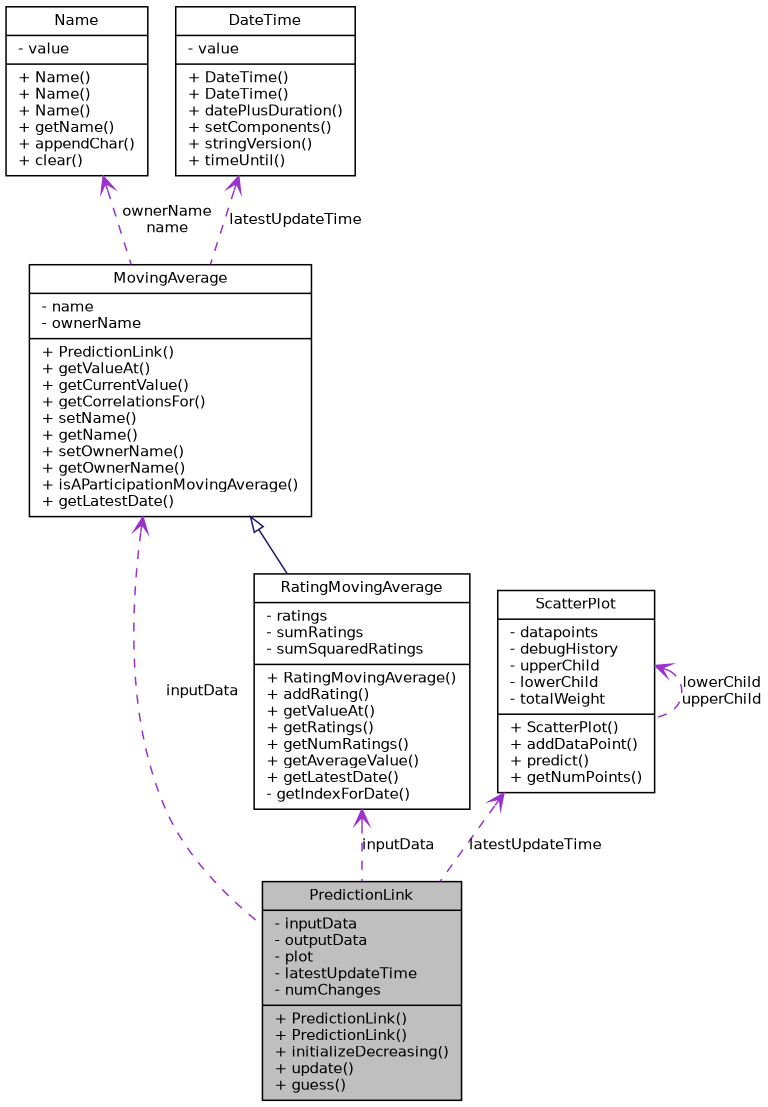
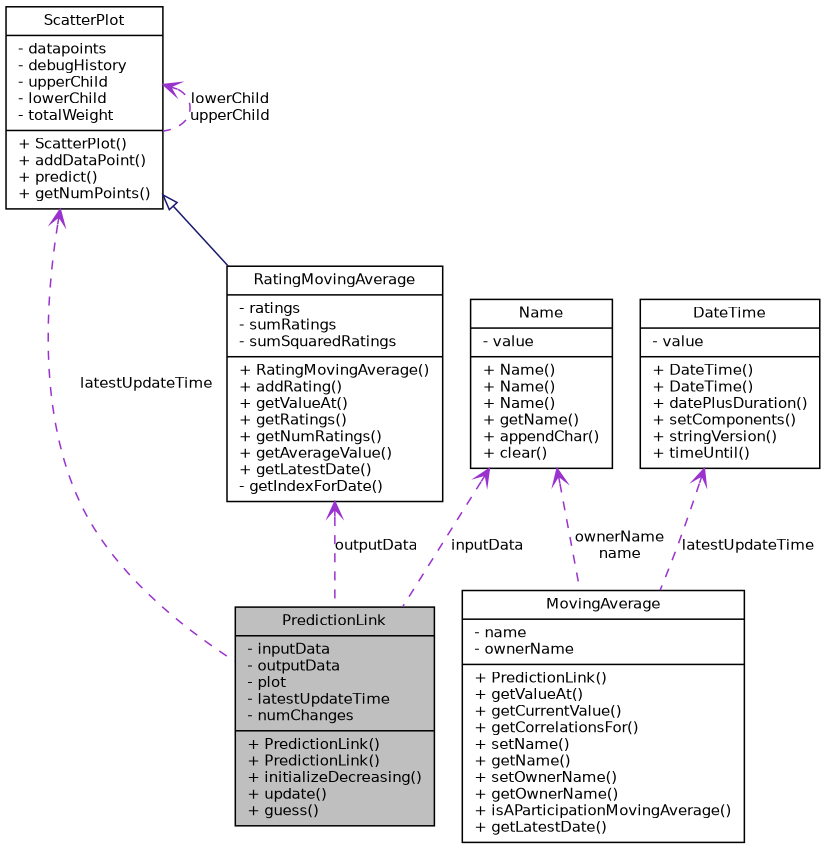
  digraph {
    node [color=black fillcolor=white fontname=Helvetica fontsize=10 shape=record style=filled]
    edge [arrowtail=open color=darkorchid3 dir=back fontname=Helvetica fontsize=10 labelfontname=Helvetica labelfontsize=10 style=dashed]
    n1 [fillcolor=grey75 fontcolor=black height=0.2 label="{PredictionLink\n|- inputData\l- outputData\l- plot\l- latestUpdateTime\l- numChanges\l|+ PredictionLink()\l+ PredictionLink()\l+ initializeDecreasing()\l+ update()\l+ guess()\l}" width=0.4]
    n2 [height=0.2 label="{MovingAverage\n|- name\l- ownerName\l|+ PredictionLink()\l+ getValueAt()\l+ getCurrentValue()\l+ getCorrelationsFor()\l+ setName()\l+ getName()\l+ setOwnerName()\l+ getOwnerName()\l+ isAParticipationMovingAverage()\l+ getLatestDate()\l}" width=0.4]
    n3 [height=0.2 label="{RatingMovingAverage\n|- ratings\l- sumRatings\l- sumSquaredRatings\l|+ RatingMovingAverage()\l+ addRating()\l+ getValueAt()\l+ getRatings()\l+ getNumRatings()\l+ getAverageValue()\l+ getLatestDate()\l- getIndexForDate()\l}" width=0.4]
    n4 [height=0.2 label="{Name\n|- value\l|+ Name()\l+ Name()\l+ Name()\l+ getName()\l+ appendChar()\l+ clear()\l}" width=0.4]
    n5 [height=0.2 label="{ScatterPlot\n|- datapoints\l- debugHistory\l- upperChild\l- lowerChild\l- totalWeight\l|+ ScatterPlot()\l+ addDataPoint()\l+ predict()\l+ getNumPoints()\l}" width=0.4]
    n6 [height=0.2 label="{DateTime\n|- value\l|+ DateTime()\l+ DateTime()\l+ datePlusDuration()\l+ setComponents()\l+ stringVersion()\l+ timeUntil()\l}" width=0.4]
-   n2 -> n1 [label=inputData]
-   n2 -> n3 [arrowtail=empty color=midnightblue style=solid]
-   n3 -> n1 [label=inputData]
+   n4 -> n1 [label=inputData]
+   n5 -> n3 [arrowtail=empty color=midnightblue style=solid]
+   n3 -> n1 [label=outputData]
    n4 -> n2 [label="ownerName\nname"]
    n5 -> n1 [label=latestUpdateTime]
    n5 -> n5 [label="lowerChild\nupperChild"]
    n6 -> n2 [label=latestUpdateTime]
  }
